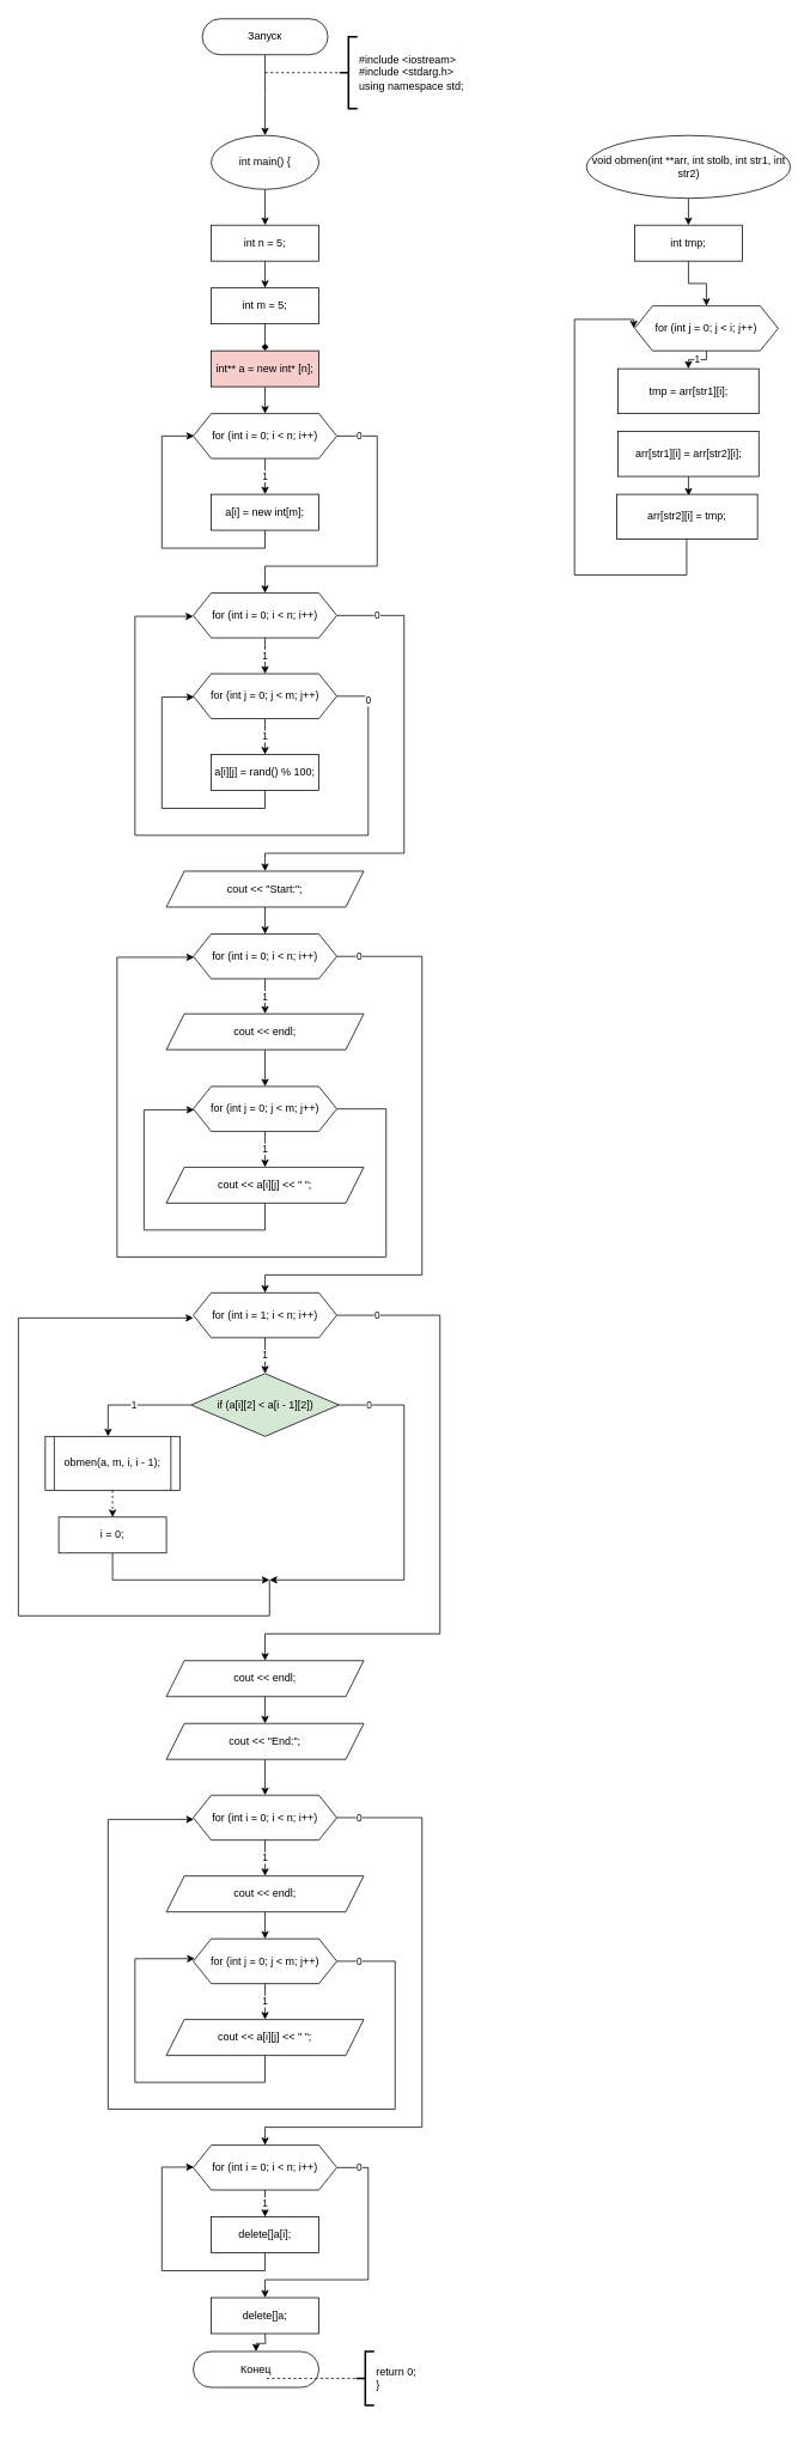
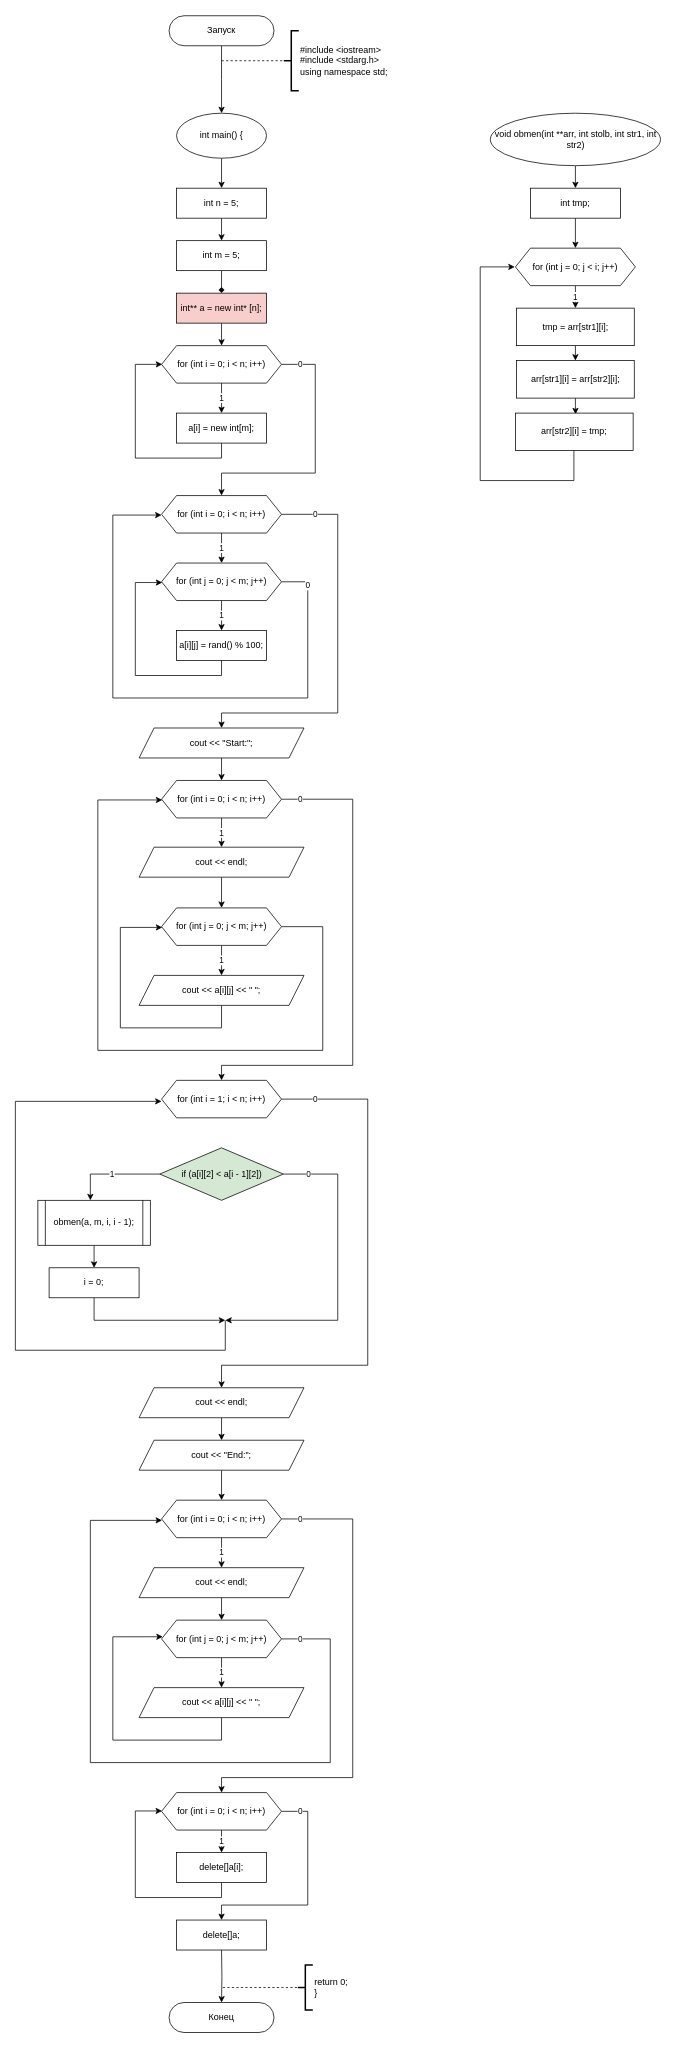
  <mxCell id="0" />
  <mxCell id="1" parent="0" />
  <mxCell id="2" style="edgeStyle=orthogonalEdgeStyle;rounded=0;orthogonalLoop=1;jettySize=auto;html=1;" parent="1" source="3" edge="1"><mxGeometry relative="1" as="geometry"><mxPoint x="295" y="150" as="targetPoint" /></mxGeometry></mxCell>
  <mxCell id="3" value="Запуск" style="rounded=1;whiteSpace=wrap;html=1;arcSize=50;" parent="1" vertex="1"><mxGeometry x="225" y="20" width="140" height="40" as="geometry" /></mxCell>
  <mxCell id="4" value="#include &amp;lt;iostream&amp;gt;&lt;br&gt;#include &amp;lt;stdarg.h&amp;gt;&lt;br&gt;using namespace std;" style="strokeWidth=2;html=1;shape=mxgraph.flowchart.annotation_2;align=left;labelPosition=right;pointerEvents=1;" parent="1" vertex="1"><mxGeometry x="378.01" y="40" width="20" height="80" as="geometry" /></mxCell>
  <mxCell id="5" value="" style="endArrow=none;dashed=1;html=1;entryX=0;entryY=0.5;entryDx=0;entryDy=0;entryPerimeter=0;" parent="1" target="4" edge="1"><mxGeometry width="50" height="50" relative="1" as="geometry"><mxPoint x="295" y="80" as="sourcePoint" /><mxPoint x="385" y="70" as="targetPoint" /></mxGeometry></mxCell>
- <mxCell id="6" value="Конец" style="rounded=1;whiteSpace=wrap;html=1;arcSize=50;" parent="1" vertex="1"><mxGeometry x="215" y="2620" width="140" height="40" as="geometry" /></mxCell>
+ <mxCell id="6" value="Конец" style="rounded=1;whiteSpace=wrap;html=1;arcSize=50;" parent="1" vertex="1"><mxGeometry x="225" y="2670" width="140" height="40" as="geometry" /></mxCell>
  <mxCell id="7" value="return 0;&lt;br&gt;}" style="strokeWidth=2;html=1;shape=mxgraph.flowchart.annotation_2;align=left;labelPosition=right;pointerEvents=1;" parent="1" vertex="1"><mxGeometry x="396.75" y="2620" width="20" height="60" as="geometry" /></mxCell>
  <mxCell id="8" value="" style="endArrow=none;dashed=1;html=1;entryX=0;entryY=0.5;entryDx=0;entryDy=0;entryPerimeter=0;" parent="1" edge="1"><mxGeometry width="50" height="50" relative="1" as="geometry"><mxPoint x="296.75" y="2650" as="sourcePoint" /><mxPoint x="396.75" y="2650" as="targetPoint" /></mxGeometry></mxCell>
  <mxCell id="9" value="" style="edgeStyle=orthogonalEdgeStyle;html=1;rounded=0;" edge="1" parent="1" source="10" target="24"><mxGeometry relative="1" as="geometry" /></mxCell>
  <mxCell id="10" value="int main() {" style="ellipse;whiteSpace=wrap;html=1;" parent="1" vertex="1"><mxGeometry x="235" y="150" width="120" height="60" as="geometry" /></mxCell>
  <mxCell id="11" value="" style="edgeStyle=orthogonalEdgeStyle;rounded=0;html=1;" edge="1" parent="1" source="12" target="44"><mxGeometry relative="1" as="geometry" /></mxCell>
  <mxCell id="12" value="cout &amp;lt;&amp;lt; &quot;Start:&quot;;" style="shape=parallelogram;perimeter=parallelogramPerimeter;whiteSpace=wrap;html=1;fixedSize=1;" parent="1" vertex="1"><mxGeometry x="185" y="970" width="220" height="40" as="geometry" /></mxCell>
  <mxCell id="13" style="edgeStyle=orthogonalEdgeStyle;rounded=0;html=1;" parent="1" source="14" target="17" edge="1"><mxGeometry relative="1" as="geometry" /></mxCell>
  <mxCell id="14" value="&lt;div&gt;void obmen(int **arr, int stolb, int str1, int str2)&lt;/div&gt;" style="ellipse;whiteSpace=wrap;html=1;" parent="1" vertex="1"><mxGeometry x="653.5" y="150" width="227" height="70" as="geometry" /></mxCell>
  <mxCell id="15" style="edgeStyle=orthogonalEdgeStyle;rounded=0;html=1;" parent="1" target="6" edge="1"><mxGeometry relative="1" as="geometry"><mxPoint x="295" y="2600" as="sourcePoint" /></mxGeometry></mxCell>
  <mxCell id="16" value="" style="edgeStyle=orthogonalEdgeStyle;rounded=0;html=1;" edge="1" parent="1" source="17" target="19"><mxGeometry relative="1" as="geometry" /></mxCell>
  <mxCell id="17" value="int tmp;" style="rounded=0;whiteSpace=wrap;html=1;" parent="1" vertex="1"><mxGeometry x="707" y="250" width="120" height="40" as="geometry" /></mxCell>
  <mxCell id="18" value="1" style="edgeStyle=orthogonalEdgeStyle;rounded=0;html=1;" parent="1" source="19" target="22" edge="1"><mxGeometry relative="1" as="geometry" /></mxCell>
- <mxCell id="19" value="for (int j = 0; j &amp;lt; i; j++)" style="shape=hexagon;perimeter=hexagonPerimeter2;whiteSpace=wrap;html=1;fixedSize=1;" parent="1" vertex="1"><mxGeometry x="707" y="340" width="160" height="50" as="geometry" /></mxCell>
+ <mxCell id="19" value="for (int j = 0; j &amp;lt; i; j++)" style="shape=hexagon;perimeter=hexagonPerimeter2;whiteSpace=wrap;html=1;fixedSize=1;" parent="1" vertex="1"><mxGeometry x="687" y="330" width="160" height="50" as="geometry" /></mxCell>
  <mxCell id="20" style="edgeStyle=orthogonalEdgeStyle;rounded=0;html=1;entryX=-0.006;entryY=0.5;entryDx=0;entryDy=0;entryPerimeter=0;" parent="1" target="19" edge="1"><mxGeometry relative="1" as="geometry"><Array as="points"><mxPoint x="765" y="640" /><mxPoint x="640" y="640" /><mxPoint x="640" y="355" /></Array><mxPoint x="765" y="580" as="sourcePoint" /></mxGeometry></mxCell>
+ <mxCell id="21" style="edgeStyle=orthogonalEdgeStyle;rounded=0;html=1;" edge="1" parent="1" source="22" target="84"><mxGeometry relative="1" as="geometry" /></mxCell>
  <mxCell id="22" value="tmp = arr[str1][i];" style="rounded=0;whiteSpace=wrap;html=1;" parent="1" vertex="1"><mxGeometry x="688.5" y="410" width="157" height="50" as="geometry" /></mxCell>
  <mxCell id="23" value="" style="edgeStyle=orthogonalEdgeStyle;rounded=0;html=1;" edge="1" parent="1" source="24" target="26"><mxGeometry relative="1" as="geometry" /></mxCell>
  <mxCell id="24" value="int n = 5;" style="rounded=0;whiteSpace=wrap;html=1;" vertex="1" parent="1"><mxGeometry x="235" y="250" width="120" height="40" as="geometry" /></mxCell>
  <mxCell id="25" value="" style="edgeStyle=orthogonalEdgeStyle;rounded=0;html=1;endArrow=diamond;" edge="1" parent="1" source="26" target="28"><mxGeometry relative="1" as="geometry" /></mxCell>
  <mxCell id="26" value="int m = 5;" style="rounded=0;whiteSpace=wrap;html=1;" vertex="1" parent="1"><mxGeometry x="235" y="320" width="120" height="40" as="geometry" /></mxCell>
  <mxCell id="27" value="" style="edgeStyle=orthogonalEdgeStyle;rounded=0;html=1;" edge="1" parent="1" source="28" target="31"><mxGeometry relative="1" as="geometry" /></mxCell>
  <mxCell id="28" value="int** a = new int* [n];" style="rounded=0;whiteSpace=wrap;html=1;fillColor=#f8cecc;" vertex="1" parent="1"><mxGeometry x="235" y="390" width="120" height="40" as="geometry" /></mxCell>
  <mxCell id="29" value="1" style="edgeStyle=orthogonalEdgeStyle;rounded=0;html=1;" edge="1" parent="1" source="31" target="33"><mxGeometry relative="1" as="geometry" /></mxCell>
  <mxCell id="30" value="0" style="edgeStyle=orthogonalEdgeStyle;rounded=0;html=1;" edge="1" parent="1" source="31" target="36"><mxGeometry x="-0.855" relative="1" as="geometry"><Array as="points"><mxPoint x="420" y="485" /><mxPoint x="420" y="630" /><mxPoint x="295" y="630" /></Array><mxPoint as="offset" /></mxGeometry></mxCell>
  <mxCell id="31" value="for (int i = 0; i &amp;lt; n; i++)" style="shape=hexagon;perimeter=hexagonPerimeter2;whiteSpace=wrap;html=1;fixedSize=1;" vertex="1" parent="1"><mxGeometry x="215" y="460" width="160" height="50" as="geometry" /></mxCell>
  <mxCell id="32" style="edgeStyle=orthogonalEdgeStyle;rounded=0;html=1;entryX=0.006;entryY=0.5;entryDx=0;entryDy=0;entryPerimeter=0;" edge="1" parent="1" source="33" target="31"><mxGeometry relative="1" as="geometry"><Array as="points"><mxPoint x="295" y="610" /><mxPoint x="180" y="610" /><mxPoint x="180" y="485" /></Array></mxGeometry></mxCell>
  <mxCell id="33" value="a[i] = new int[m];" style="rounded=0;whiteSpace=wrap;html=1;" vertex="1" parent="1"><mxGeometry x="235" y="550" width="120" height="40" as="geometry" /></mxCell>
  <mxCell id="34" value="1" style="edgeStyle=orthogonalEdgeStyle;rounded=0;html=1;" edge="1" parent="1" source="36" target="39"><mxGeometry relative="1" as="geometry" /></mxCell>
  <mxCell id="35" value="0" style="edgeStyle=orthogonalEdgeStyle;rounded=0;html=1;" edge="1" parent="1" source="36" target="12"><mxGeometry x="-0.825" relative="1" as="geometry"><Array as="points"><mxPoint x="450" y="685" /><mxPoint x="450" y="950" /><mxPoint x="295" y="950" /></Array><mxPoint as="offset" /></mxGeometry></mxCell>
  <mxCell id="36" value="for (int i = 0; i &amp;lt; n; i++)" style="shape=hexagon;perimeter=hexagonPerimeter2;whiteSpace=wrap;html=1;fixedSize=1;" vertex="1" parent="1"><mxGeometry x="215" y="660" width="160" height="50" as="geometry" /></mxCell>
  <mxCell id="37" value="1" style="edgeStyle=orthogonalEdgeStyle;rounded=0;html=1;" edge="1" parent="1" source="39" target="41"><mxGeometry relative="1" as="geometry" /></mxCell>
  <mxCell id="38" value="0" style="edgeStyle=orthogonalEdgeStyle;rounded=0;html=1;entryX=0;entryY=0.52;entryDx=0;entryDy=0;entryPerimeter=0;" edge="1" parent="1" source="39" target="36"><mxGeometry x="-0.895" relative="1" as="geometry"><Array as="points"><mxPoint x="410" y="775" /><mxPoint x="410" y="930" /><mxPoint x="150" y="930" /><mxPoint x="150" y="686" /></Array><mxPoint as="offset" /></mxGeometry></mxCell>
  <mxCell id="39" value="for (int j = 0; j &amp;lt; m; j++)" style="shape=hexagon;perimeter=hexagonPerimeter2;whiteSpace=wrap;html=1;fixedSize=1;" vertex="1" parent="1"><mxGeometry x="215" y="750" width="160" height="50" as="geometry" /></mxCell>
  <mxCell id="40" style="edgeStyle=orthogonalEdgeStyle;rounded=0;html=1;entryX=0.006;entryY=0.52;entryDx=0;entryDy=0;entryPerimeter=0;" edge="1" parent="1" source="41" target="39"><mxGeometry relative="1" as="geometry"><Array as="points"><mxPoint x="295" y="900" /><mxPoint x="180" y="900" /><mxPoint x="180" y="776" /></Array></mxGeometry></mxCell>
  <mxCell id="41" value="a[i][j] = rand() % 100;" style="rounded=0;whiteSpace=wrap;html=1;" vertex="1" parent="1"><mxGeometry x="235" y="840" width="120" height="40" as="geometry" /></mxCell>
  <mxCell id="42" value="1" style="edgeStyle=orthogonalEdgeStyle;rounded=0;html=1;" edge="1" parent="1" source="44" target="46"><mxGeometry relative="1" as="geometry" /></mxCell>
  <mxCell id="43" value="0" style="edgeStyle=orthogonalEdgeStyle;rounded=0;html=1;" edge="1" parent="1" source="44" target="54"><mxGeometry x="-0.922" relative="1" as="geometry"><Array as="points"><mxPoint x="470" y="1065" /><mxPoint x="470" y="1420" /><mxPoint x="295" y="1420" /></Array><mxPoint as="offset" /></mxGeometry></mxCell>
  <mxCell id="44" value="for (int i = 0; i &amp;lt; n; i++)" style="shape=hexagon;perimeter=hexagonPerimeter2;whiteSpace=wrap;html=1;fixedSize=1;" vertex="1" parent="1"><mxGeometry x="215" y="1040" width="160" height="50" as="geometry" /></mxCell>
  <mxCell id="45" value="" style="edgeStyle=orthogonalEdgeStyle;rounded=0;html=1;" edge="1" parent="1" source="46" target="49"><mxGeometry relative="1" as="geometry" /></mxCell>
  <mxCell id="46" value="cout &amp;lt;&amp;lt; endl;" style="shape=parallelogram;perimeter=parallelogramPerimeter;whiteSpace=wrap;html=1;fixedSize=1;" vertex="1" parent="1"><mxGeometry x="185" y="1129" width="220" height="40" as="geometry" /></mxCell>
  <mxCell id="47" value="1" style="edgeStyle=orthogonalEdgeStyle;rounded=0;html=1;" edge="1" parent="1" source="49" target="51"><mxGeometry relative="1" as="geometry" /></mxCell>
  <mxCell id="48" style="edgeStyle=orthogonalEdgeStyle;rounded=0;html=1;entryX=0.006;entryY=0.52;entryDx=0;entryDy=0;entryPerimeter=0;" edge="1" parent="1" source="49" target="44"><mxGeometry relative="1" as="geometry"><Array as="points"><mxPoint x="430" y="1235" /><mxPoint x="430" y="1400" /><mxPoint x="130" y="1400" /><mxPoint x="130" y="1066" /></Array></mxGeometry></mxCell>
  <mxCell id="49" value="for (int j = 0; j &amp;lt; m; j++)" style="shape=hexagon;perimeter=hexagonPerimeter2;whiteSpace=wrap;html=1;fixedSize=1;" vertex="1" parent="1"><mxGeometry x="215" y="1210" width="160" height="50" as="geometry" /></mxCell>
  <mxCell id="50" style="edgeStyle=orthogonalEdgeStyle;rounded=0;html=1;entryX=0.006;entryY=0.52;entryDx=0;entryDy=0;entryPerimeter=0;" edge="1" parent="1" source="51" target="49"><mxGeometry relative="1" as="geometry"><Array as="points"><mxPoint x="295" y="1370" /><mxPoint x="160" y="1370" /><mxPoint x="160" y="1236" /></Array></mxGeometry></mxCell>
  <mxCell id="51" value="cout &amp;lt;&amp;lt; a[i][j] &amp;lt;&amp;lt; &quot; &quot;;" style="shape=parallelogram;perimeter=parallelogramPerimeter;whiteSpace=wrap;html=1;fixedSize=1;" vertex="1" parent="1"><mxGeometry x="185" y="1300" width="220" height="40" as="geometry" /></mxCell>
- <mxCell id="52" value="1" style="edgeStyle=orthogonalEdgeStyle;rounded=0;html=1;" edge="1" parent="1" source="54" target="57"><mxGeometry relative="1" as="geometry" /></mxCell>
  <mxCell id="53" value="0" style="edgeStyle=orthogonalEdgeStyle;rounded=0;html=1;" edge="1" parent="1" source="54" target="64"><mxGeometry x="-0.871" relative="1" as="geometry"><Array as="points"><mxPoint x="490" y="1465" /><mxPoint x="490" y="1820" /><mxPoint x="295" y="1820" /></Array><mxPoint as="offset" /></mxGeometry></mxCell>
  <mxCell id="54" value="for (int i = 1; i &amp;lt; n; i++)" style="shape=hexagon;perimeter=hexagonPerimeter2;whiteSpace=wrap;html=1;fixedSize=1;" vertex="1" parent="1"><mxGeometry x="215" y="1440" width="160" height="50" as="geometry" /></mxCell>
  <mxCell id="55" value="1" style="edgeStyle=orthogonalEdgeStyle;rounded=0;html=1;" edge="1" parent="1" source="57" target="59"><mxGeometry relative="1" as="geometry"><Array as="points"><mxPoint x="120" y="1565" /></Array></mxGeometry></mxCell>
  <mxCell id="56" value="0" style="edgeStyle=orthogonalEdgeStyle;rounded=0;html=1;" edge="1" parent="1" source="57"><mxGeometry x="-0.844" relative="1" as="geometry"><mxPoint x="300" y="1760" as="targetPoint" /><Array as="points"><mxPoint x="450" y="1565" /><mxPoint x="450" y="1760" /></Array><mxPoint as="offset" /></mxGeometry></mxCell>
  <mxCell id="57" value="if (a[i][2] &amp;lt; a[i - 1][2])" style="rhombus;whiteSpace=wrap;html=1;fillColor=#d5e8d4;" vertex="1" parent="1"><mxGeometry x="212.5" y="1530" width="165" height="70" as="geometry" /></mxCell>
- <mxCell id="58" value="" style="edgeStyle=orthogonalEdgeStyle;rounded=0;html=1;dashed=1;" edge="1" parent="1" source="59" target="61"><mxGeometry relative="1" as="geometry" /></mxCell>
+ <mxCell id="58" value="" style="edgeStyle=orthogonalEdgeStyle;rounded=0;html=1;" edge="1" parent="1" source="59" target="61"><mxGeometry relative="1" as="geometry" /></mxCell>
  <mxCell id="59" value="obmen(a, m, i, i - 1);" style="verticalLabelPosition=middle;verticalAlign=middle;html=1;shape=process;whiteSpace=wrap;rounded=0;size=0.067;arcSize=6;labelPosition=center;align=center;" vertex="1" parent="1"><mxGeometry x="50" y="1600" width="150" height="60" as="geometry" /></mxCell>
  <mxCell id="60" style="edgeStyle=orthogonalEdgeStyle;rounded=0;html=1;" edge="1" parent="1" source="61"><mxGeometry relative="1" as="geometry"><mxPoint x="300" y="1760" as="targetPoint" /><Array as="points"><mxPoint x="125" y="1760" /><mxPoint x="290" y="1760" /></Array></mxGeometry></mxCell>
  <mxCell id="61" value="i = 0;" style="rounded=0;whiteSpace=wrap;html=1;" vertex="1" parent="1"><mxGeometry x="65" y="1690" width="120" height="40" as="geometry" /></mxCell>
  <mxCell id="62" value="" style="endArrow=classic;html=1;rounded=0;entryX=0;entryY=0.56;entryDx=0;entryDy=0;entryPerimeter=0;" edge="1" parent="1" target="54"><mxGeometry width="50" height="50" relative="1" as="geometry"><mxPoint x="300" y="1760" as="sourcePoint" /><mxPoint x="320" y="1600" as="targetPoint" /><Array as="points"><mxPoint x="300" y="1800" /><mxPoint x="20" y="1800" /><mxPoint x="20" y="1468" /></Array></mxGeometry></mxCell>
  <mxCell id="63" value="" style="edgeStyle=orthogonalEdgeStyle;rounded=0;html=1;" edge="1" parent="1" source="64" target="66"><mxGeometry relative="1" as="geometry" /></mxCell>
  <mxCell id="64" value="cout &lt;&lt; endl;" style="shape=parallelogram;perimeter=parallelogramPerimeter;whiteSpace=wrap;html=1;fixedSize=1;" vertex="1" parent="1"><mxGeometry x="185" y="1850" width="220" height="40" as="geometry" /></mxCell>
  <mxCell id="65" value="" style="edgeStyle=orthogonalEdgeStyle;rounded=0;html=1;" edge="1" parent="1" source="66" target="69"><mxGeometry relative="1" as="geometry" /></mxCell>
  <mxCell id="66" value="cout &amp;lt;&amp;lt; &quot;End:&quot;;" style="shape=parallelogram;perimeter=parallelogramPerimeter;whiteSpace=wrap;html=1;fixedSize=1;" vertex="1" parent="1"><mxGeometry x="185" y="1920" width="220" height="40" as="geometry" /></mxCell>
  <mxCell id="67" value="1" style="edgeStyle=orthogonalEdgeStyle;rounded=0;html=1;" edge="1" parent="1" source="69" target="71"><mxGeometry relative="1" as="geometry" /></mxCell>
  <mxCell id="68" value="0" style="edgeStyle=orthogonalEdgeStyle;rounded=0;html=1;" edge="1" parent="1" source="69" target="79"><mxGeometry x="-0.921" relative="1" as="geometry"><Array as="points"><mxPoint x="470" y="2025" /><mxPoint x="470" y="2370" /><mxPoint x="295" y="2370" /></Array><mxPoint as="offset" /></mxGeometry></mxCell>
  <mxCell id="69" value="for (int i = 0; i &amp;lt; n; i++)" style="shape=hexagon;perimeter=hexagonPerimeter2;whiteSpace=wrap;html=1;fixedSize=1;" vertex="1" parent="1"><mxGeometry x="215" y="2000" width="160" height="50" as="geometry" /></mxCell>
  <mxCell id="70" value="" style="edgeStyle=orthogonalEdgeStyle;rounded=0;html=1;" edge="1" parent="1" source="71" target="74"><mxGeometry relative="1" as="geometry" /></mxCell>
  <mxCell id="71" value="cout &lt;&lt; endl;" style="shape=parallelogram;perimeter=parallelogramPerimeter;whiteSpace=wrap;html=1;fixedSize=1;" vertex="1" parent="1"><mxGeometry x="185" y="2090" width="220" height="40" as="geometry" /></mxCell>
  <mxCell id="72" value="1" style="edgeStyle=orthogonalEdgeStyle;rounded=0;html=1;" edge="1" parent="1" source="74" target="76"><mxGeometry relative="1" as="geometry" /></mxCell>
  <mxCell id="73" value="0" style="edgeStyle=orthogonalEdgeStyle;rounded=0;html=1;entryX=0.004;entryY=0.538;entryDx=0;entryDy=0;entryPerimeter=0;" edge="1" parent="1" source="74" target="69"><mxGeometry x="-0.948" relative="1" as="geometry"><Array as="points"><mxPoint x="440" y="2185" /><mxPoint x="440" y="2350" /><mxPoint x="120" y="2350" /><mxPoint x="120" y="2027" /></Array><mxPoint as="offset" /></mxGeometry></mxCell>
  <mxCell id="74" value="for (int j = 0; j &amp;lt; m; j++)" style="shape=hexagon;perimeter=hexagonPerimeter2;whiteSpace=wrap;html=1;fixedSize=1;" vertex="1" parent="1"><mxGeometry x="215" y="2160" width="160" height="50" as="geometry" /></mxCell>
  <mxCell id="75" style="edgeStyle=orthogonalEdgeStyle;rounded=0;html=1;entryX=0.01;entryY=0.443;entryDx=0;entryDy=0;entryPerimeter=0;" edge="1" parent="1" source="76" target="74"><mxGeometry relative="1" as="geometry"><Array as="points"><mxPoint x="295" y="2320" /><mxPoint x="150" y="2320" /><mxPoint x="150" y="2182" /></Array></mxGeometry></mxCell>
  <mxCell id="76" value="cout &amp;lt;&amp;lt; a[i][j] &amp;lt;&amp;lt; &quot; &quot;;" style="shape=parallelogram;perimeter=parallelogramPerimeter;whiteSpace=wrap;html=1;fixedSize=1;" vertex="1" parent="1"><mxGeometry x="185" y="2250" width="220" height="40" as="geometry" /></mxCell>
  <mxCell id="77" value="1" style="edgeStyle=orthogonalEdgeStyle;rounded=0;html=1;" edge="1" parent="1" source="79" target="81"><mxGeometry relative="1" as="geometry" /></mxCell>
  <mxCell id="78" value="0" style="edgeStyle=orthogonalEdgeStyle;rounded=0;html=1;" edge="1" parent="1" source="79" target="82"><mxGeometry x="-0.831" relative="1" as="geometry"><Array as="points"><mxPoint x="410" y="2415" /><mxPoint x="410" y="2540" /><mxPoint x="295" y="2540" /></Array><mxPoint as="offset" /></mxGeometry></mxCell>
  <mxCell id="79" value="for (int i = 0; i &amp;lt; n; i++)" style="shape=hexagon;perimeter=hexagonPerimeter2;whiteSpace=wrap;html=1;fixedSize=1;" vertex="1" parent="1"><mxGeometry x="215" y="2390" width="160" height="50" as="geometry" /></mxCell>
  <mxCell id="80" style="edgeStyle=orthogonalEdgeStyle;rounded=0;html=1;entryX=0.004;entryY=0.49;entryDx=0;entryDy=0;entryPerimeter=0;" edge="1" parent="1" source="81" target="79"><mxGeometry relative="1" as="geometry"><Array as="points"><mxPoint x="295" y="2530" /><mxPoint x="180" y="2530" /><mxPoint x="180" y="2415" /></Array></mxGeometry></mxCell>
  <mxCell id="81" value="delete[]a[i];" style="rounded=0;whiteSpace=wrap;html=1;" vertex="1" parent="1"><mxGeometry x="235" y="2470" width="120" height="40" as="geometry" /></mxCell>
  <mxCell id="82" value="delete[]a;" style="rounded=0;whiteSpace=wrap;html=1;" vertex="1" parent="1"><mxGeometry x="235" y="2560" width="120" height="40" as="geometry" /></mxCell>
  <mxCell id="83" style="edgeStyle=orthogonalEdgeStyle;rounded=0;html=1;entryX=0.511;entryY=0.032;entryDx=0;entryDy=0;entryPerimeter=0;" edge="1" parent="1" source="84" target="85"><mxGeometry relative="1" as="geometry" /></mxCell>
  <mxCell id="84" value="arr[str1][i] = arr[str2][i];" style="rounded=0;whiteSpace=wrap;html=1;" vertex="1" parent="1"><mxGeometry x="688.5" y="480" width="157" height="50" as="geometry" /></mxCell>
  <mxCell id="85" value="arr[str2][i] = tmp;" style="rounded=0;whiteSpace=wrap;html=1;" vertex="1" parent="1"><mxGeometry x="687" y="550" width="157" height="50" as="geometry" /></mxCell>
